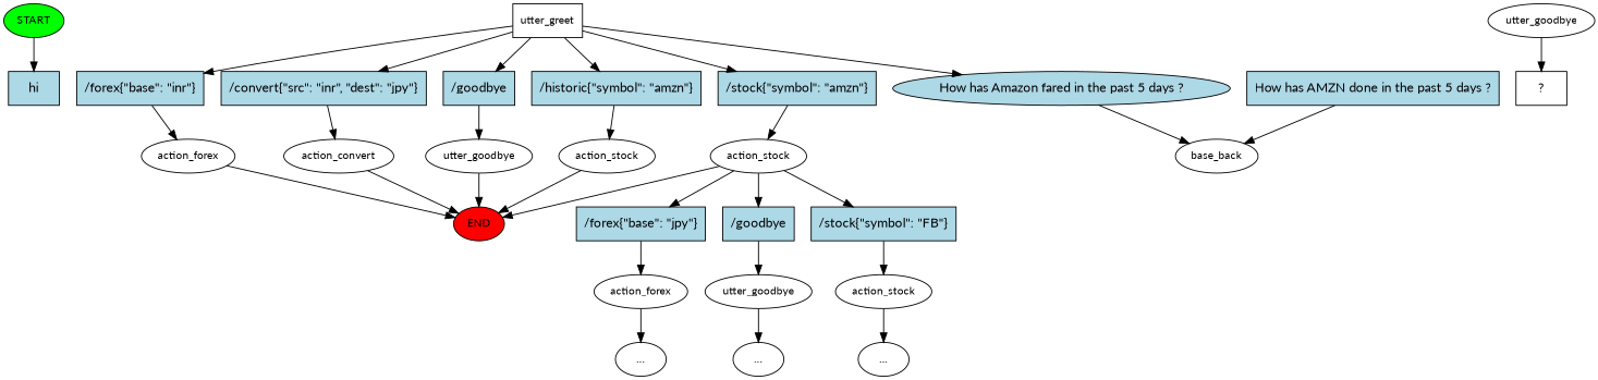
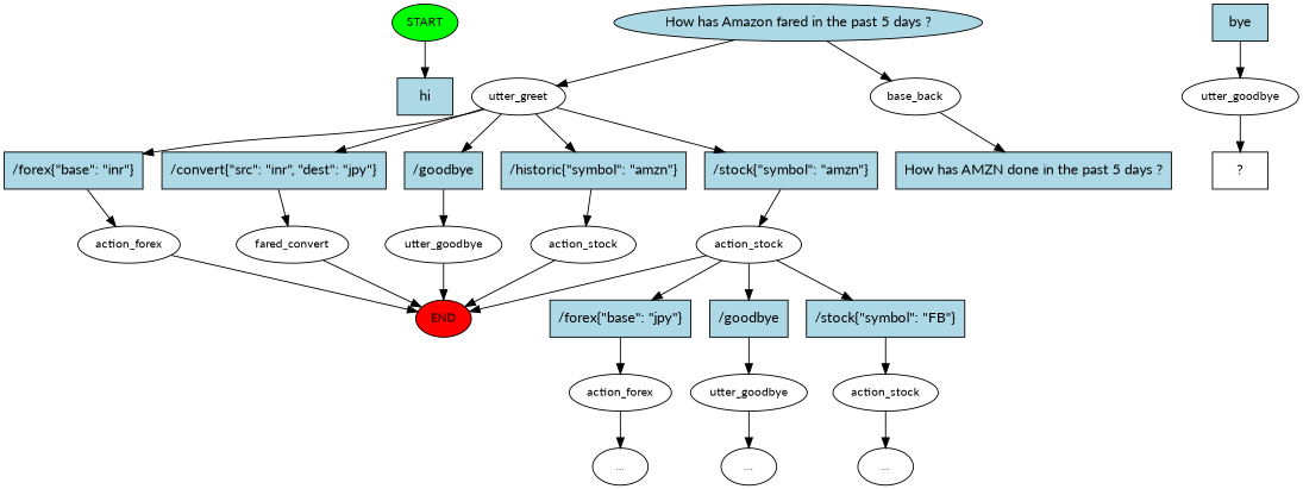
  digraph {
    fontname=Lato
    node [fontname=Lato]
    edge [fontname=Lato]
    n1 [fillcolor=green fontsize=12 label=START style=filled]
    n2 [fillcolor=lightblue label=hi shape=rect style=filled]
    n3 [fillcolor=red fontsize=12 label=END style=filled]
-   n4 [fontsize=12 label=utter_greet shape=box]
+   n4 [fontsize=12 label=utter_greet]
    n5 [fillcolor=lightblue label="/forex\{\"base\":\ \"inr\"\}" shape=rect style=filled]
    n6 [fillcolor=lightblue label="/convert\{\"src\":\ \"inr\",\ \"dest\":\ \"jpy\"\}" shape=rect style=filled]
    n7 [fillcolor=lightblue label="/stock\{\"symbol\":\ \"amzn\"\}" shape=rect style=filled]
    n8 [fillcolor=lightblue label="/goodbye" shape=rect style=filled]
    n9 [fillcolor=lightblue label="/historic\{\"symbol\":\ \"amzn\"\}" shape=rect style=filled]
    n10 [fillcolor=lightblue label="How\ has\ Amazon\ fared\ in\ the\ past\ 5\ days\ \?" shape=ellipse style=filled]
    n11 [fontsize=12 label=action_forex]
-   n12 [fontsize=12 label=action_convert]
+   n12 [fontsize=12 label=fared_convert]
    n13 [fontsize=12 label=action_stock]
    n14 [fontsize=12 label=utter_goodbye]
    n15 [fontsize=12 label=action_stock]
    n16 [fontsize=12 label=base_back]
    n17 [fillcolor=lightblue label="/forex\{\"base\":\ \"jpy\"\}" shape=rect style=filled]
    n18 [fillcolor=lightblue label="/goodbye" shape=rect style=filled]
    n19 [fillcolor=lightblue label="/stock\{\"symbol\":\ \"FB\"\}" shape=rect style=filled]
    n20 [fontsize=12 label=action_forex]
    n21 [fontsize=12 label=utter_goodbye]
    n22 [fontsize=12 label=action_stock]
    n23 [label="..."]
    n24 [label="..."]
    n25 [label="..."]
    n26 [fillcolor=lightblue label="How\ has\ AMZN\ done\ in\ the\ past\ 5\ days\ \?" shape=rect style=filled]
+   n27 [fillcolor=lightblue label=bye shape=rect style=filled]
    n28 [fontsize=12 label=utter_goodbye]
    n29 [label="  ?  " shape=rect]
    n1 -> n2
    n4 -> n5
    n4 -> n6
    n4 -> n7
    n4 -> n8
    n4 -> n9
-   n4 -> n10
+   n10 -> n4
    n5 -> n11
    n6 -> n12
    n7 -> n13
    n8 -> n14
    n9 -> n15
    n10 -> n16
    n11 -> n3
    n12 -> n3
    n13 -> n3
    n13 -> n17
    n13 -> n18
    n13 -> n19
    n14 -> n3
    n15 -> n3
-   n26 -> n16
+   n16 -> n26
    n17 -> n20
    n18 -> n21
    n19 -> n22
    n20 -> n23
    n21 -> n24
    n22 -> n25
+   n27 -> n28
    n28 -> n29
  }
